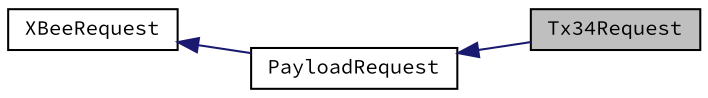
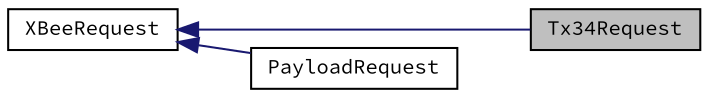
  digraph {
    fontname="Source Code Pro"
    rankdir=LR
    node [color=black fillcolor=white fontname="Source Code Pro" fontsize=10 shape=record style=filled]
    edge [color=midnightblue dir=back fontname="Source Code Pro" fontsize=10 labelfontname=Helvetica labelfontsize=10 style=solid]
    n1 [fillcolor=grey75 fontcolor=black height=0.2 label=Tx34Request width=0.4]
    n2 [height=0.2 label=PayloadRequest width=0.4]
    n3 [height=0.2 label=XBeeRequest width=0.4]
-   n2 -> n1
+   n3 -> n1
    n3 -> n2
  }
